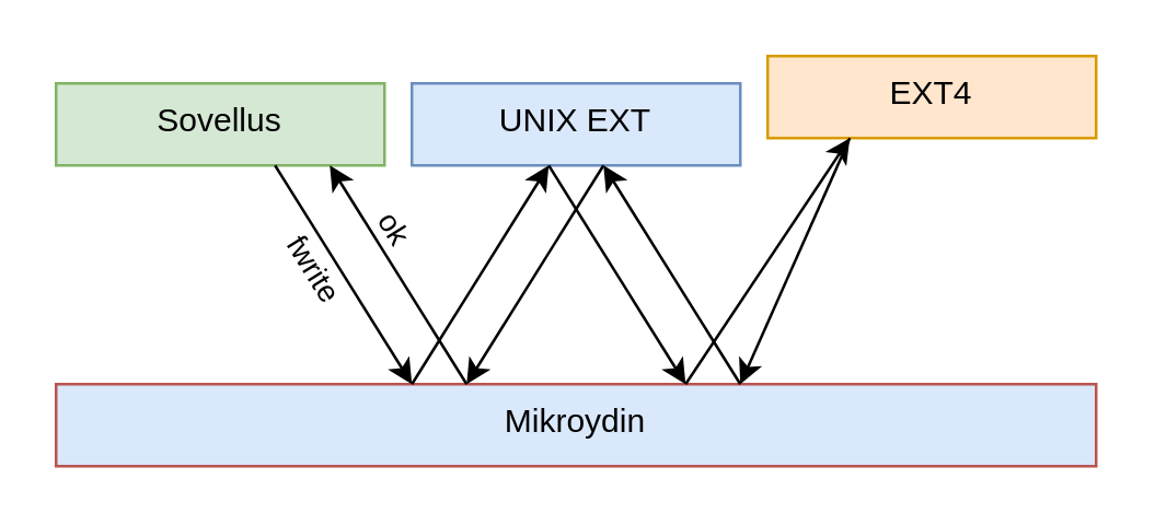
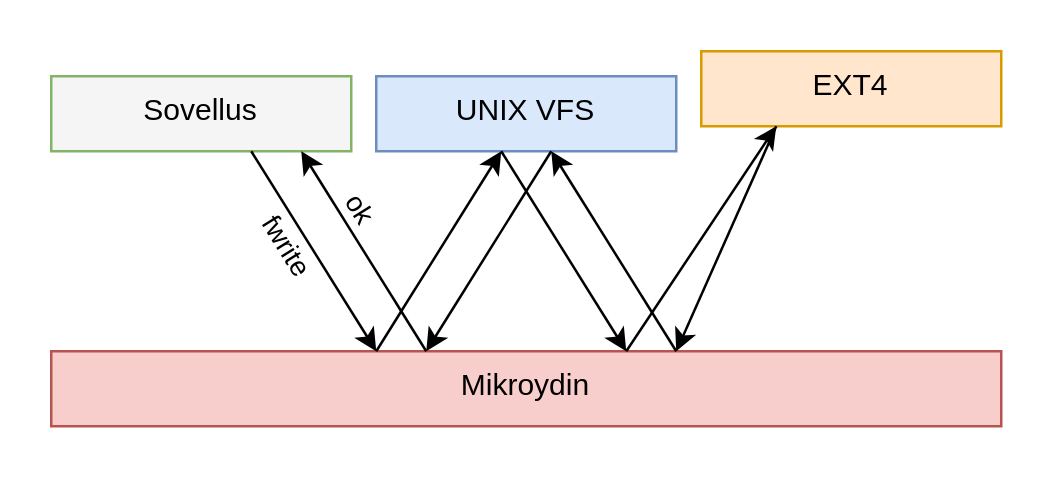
  <mxCell id="0" />
  <mxCell id="1" parent="0" />
- <mxCell id="2" value="Sovellus" style="rounded=0;whiteSpace=wrap;html=1;verticalAlign=top;fillColor=#d5e8d4;strokeColor=#82b366;" vertex="1" parent="1"><mxGeometry x="20" y="30" width="120" height="30" as="geometry" /></mxCell>
- <mxCell id="3" value="UNIX EXT" style="rounded=0;whiteSpace=wrap;html=1;verticalAlign=top;fillColor=#dae8fc;strokeColor=#6c8ebf;" vertex="1" parent="1"><mxGeometry x="150" y="30" width="120" height="30" as="geometry" /></mxCell>
+ <mxCell id="2" value="Sovellus" style="rounded=0;whiteSpace=wrap;html=1;verticalAlign=top;fillColor=#f5f5f5;strokeColor=#82b366;" vertex="1" parent="1"><mxGeometry x="20" y="30" width="120" height="30" as="geometry" /></mxCell>
+ <mxCell id="3" value="UNIX VFS" style="rounded=0;whiteSpace=wrap;html=1;verticalAlign=top;fillColor=#dae8fc;strokeColor=#6c8ebf;" vertex="1" parent="1"><mxGeometry x="150" y="30" width="120" height="30" as="geometry" /></mxCell>
  <mxCell id="4" value="EXT4" style="rounded=0;whiteSpace=wrap;html=1;verticalAlign=top;fillColor=#ffe6cc;strokeColor=#d79b00;" vertex="1" parent="1"><mxGeometry x="280" y="20" width="120" height="30" as="geometry" /></mxCell>
- <mxCell id="5" value="Mikroydin" style="rounded=0;whiteSpace=wrap;html=1;verticalAlign=top;fillColor=#dae8fc;strokeColor=#b85450;" vertex="1" parent="1"><mxGeometry x="20" y="140" width="380" height="30" as="geometry" /></mxCell>
+ <mxCell id="5" value="Mikroydin" style="rounded=0;whiteSpace=wrap;html=1;verticalAlign=top;fillColor=#f8cecc;strokeColor=#b85450;" vertex="1" parent="1"><mxGeometry x="20" y="140" width="380" height="30" as="geometry" /></mxCell>
  <mxCell id="6" value="" style="endArrow=classic;html=1;rounded=0;exitX=0.336;exitY=1;exitDx=0;exitDy=0;exitPerimeter=0;" edge="1" parent="1"><mxGeometry width="50" height="50" relative="1" as="geometry"><mxPoint x="100" y="60" as="sourcePoint" /><mxPoint x="150" y="140" as="targetPoint" /></mxGeometry></mxCell>
  <mxCell id="7" value="fwrite" style="edgeLabel;html=1;align=center;verticalAlign=middle;resizable=0;points=[];rotation=58;" vertex="1" connectable="0" parent="6"><mxGeometry x="-0.027" y="-1" relative="1" as="geometry"><mxPoint x="-9" y="-2" as="offset" /></mxGeometry></mxCell>
  <mxCell id="8" value="" style="endArrow=classic;html=1;rounded=0;exitX=0.25;exitY=0;exitDx=0;exitDy=0;" edge="1" parent="1"><mxGeometry width="50" height="50" relative="1" as="geometry"><mxPoint x="150" y="140" as="sourcePoint" /><mxPoint x="200" y="60" as="targetPoint" /></mxGeometry></mxCell>
  <mxCell id="9" value="" style="endArrow=classic;html=1;rounded=0;" edge="1" parent="1"><mxGeometry width="50" height="50" relative="1" as="geometry"><mxPoint x="170" y="140" as="sourcePoint" /><mxPoint x="120" y="60" as="targetPoint" /></mxGeometry></mxCell>
  <mxCell id="10" value="" style="endArrow=classic;html=1;rounded=0;" edge="1" parent="1"><mxGeometry width="50" height="50" relative="1" as="geometry"><mxPoint x="220" y="60" as="sourcePoint" /><mxPoint x="170" y="140" as="targetPoint" /></mxGeometry></mxCell>
  <mxCell id="11" value="" style="endArrow=classic;html=1;rounded=0;exitX=0.336;exitY=1;exitDx=0;exitDy=0;exitPerimeter=0;" edge="1" parent="1"><mxGeometry width="50" height="50" relative="1" as="geometry"><mxPoint x="200" y="60" as="sourcePoint" /><mxPoint x="250" y="140" as="targetPoint" /></mxGeometry></mxCell>
  <mxCell id="12" value="" style="endArrow=classic;html=1;rounded=0;exitX=0.25;exitY=0;exitDx=0;exitDy=0;entryX=0.25;entryY=1;entryDx=0;entryDy=0;" edge="1" parent="1" target="4"><mxGeometry width="50" height="50" relative="1" as="geometry"><mxPoint x="250" y="140" as="sourcePoint" /><mxPoint x="300" y="60" as="targetPoint" /></mxGeometry></mxCell>
  <mxCell id="13" value="" style="endArrow=classic;html=1;rounded=0;" edge="1" parent="1"><mxGeometry width="50" height="50" relative="1" as="geometry"><mxPoint x="270" y="140" as="sourcePoint" /><mxPoint x="220" y="60" as="targetPoint" /></mxGeometry></mxCell>
  <mxCell id="14" value="" style="endArrow=classic;html=1;rounded=0;exitX=0.25;exitY=1;exitDx=0;exitDy=0;" edge="1" parent="1" source="4"><mxGeometry width="50" height="50" relative="1" as="geometry"><mxPoint x="320" y="60" as="sourcePoint" /><mxPoint x="270" y="140" as="targetPoint" /></mxGeometry></mxCell>
  <mxCell id="15" value="ok" style="edgeLabel;html=1;align=center;verticalAlign=middle;resizable=0;points=[];rotation=58;" vertex="1" connectable="0" parent="1"><mxGeometry x="140.002" y="86.998" as="geometry"><mxPoint x="-2" y="-6" as="offset" /></mxGeometry></mxCell>
